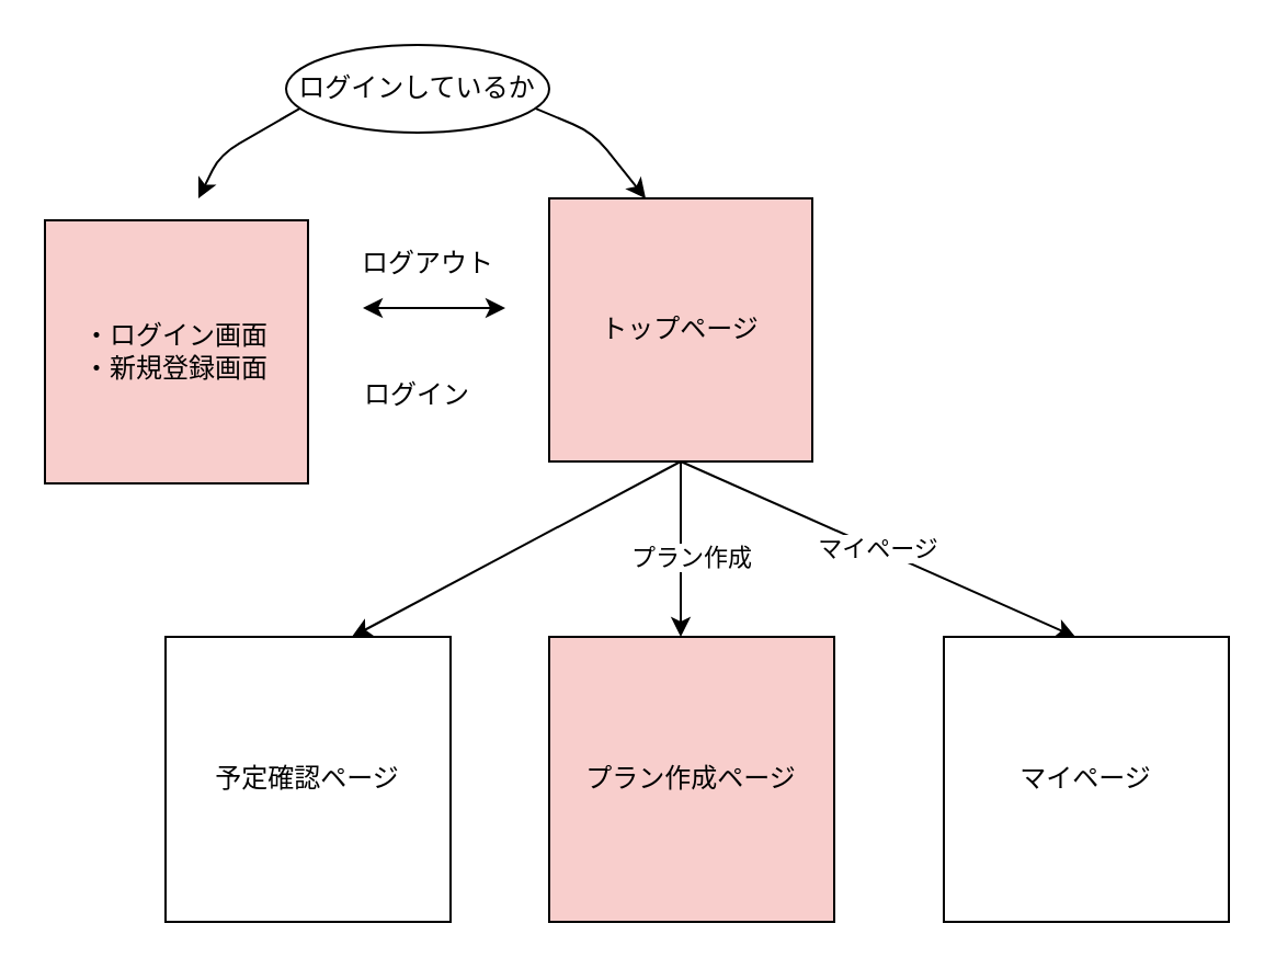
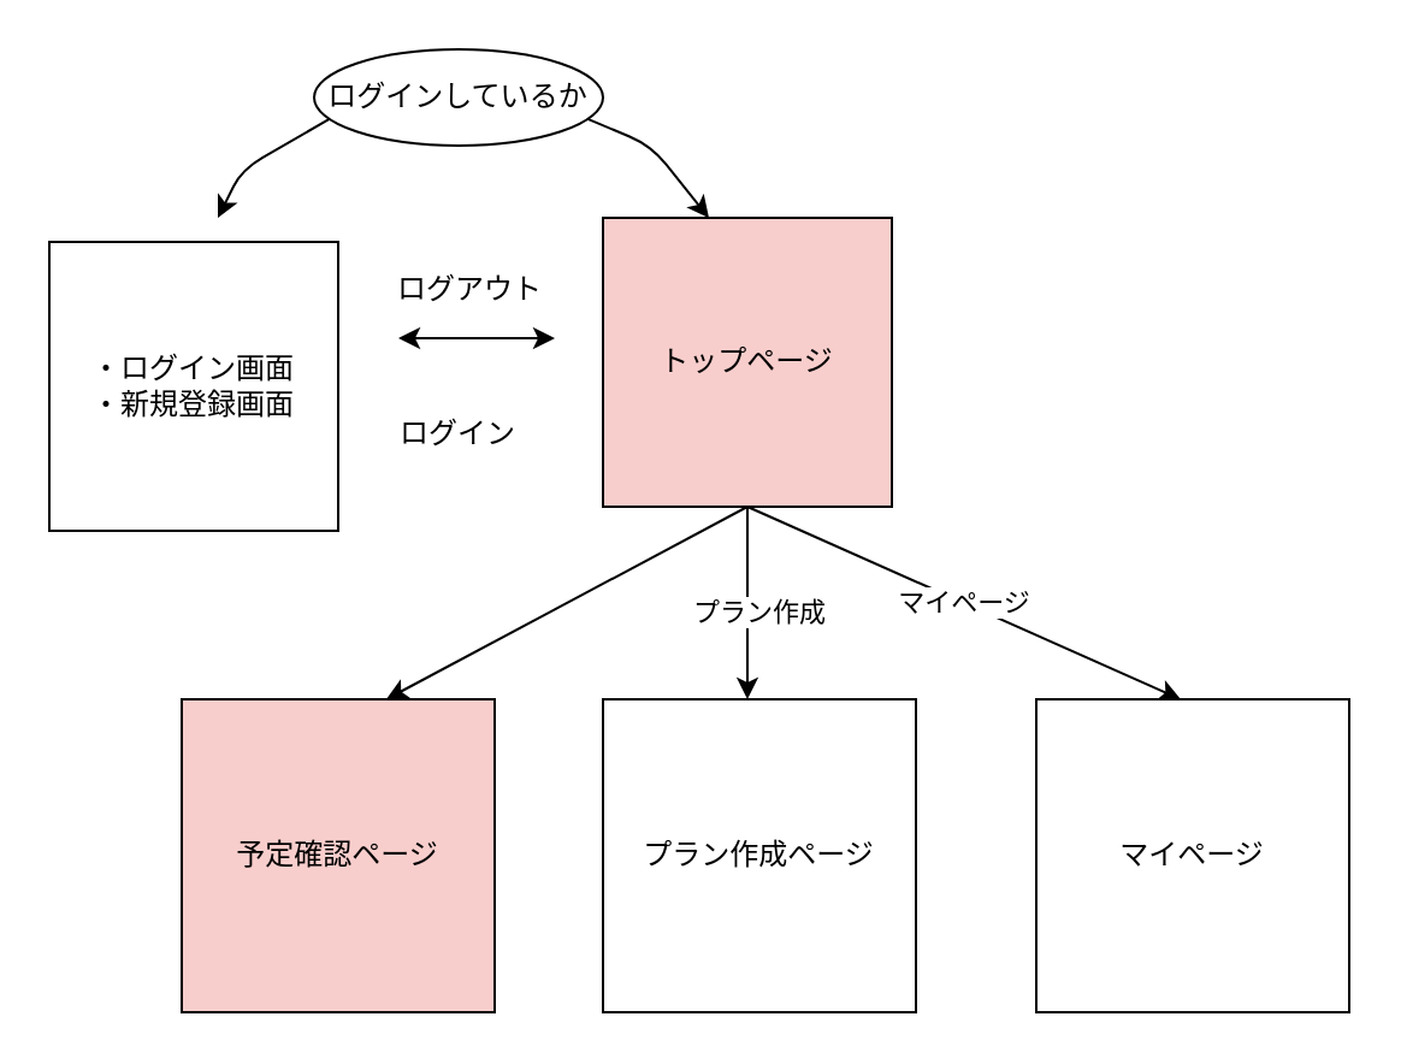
  <mxCell id="0" />
  <mxCell id="1" parent="0" />
- <mxCell id="2" value="・ログイン画面&lt;br&gt;・新規登録画面" style="whiteSpace=wrap;html=1;aspect=fixed;fillColor=#f8cecc;" parent="1" vertex="1"><mxGeometry x="20" y="100" width="120" height="120" as="geometry" /></mxCell>
+ <mxCell id="2" value="・ログイン画面&lt;br&gt;・新規登録画面" style="whiteSpace=wrap;html=1;aspect=fixed;" parent="1" vertex="1"><mxGeometry x="20" y="100" width="120" height="120" as="geometry" /></mxCell>
  <mxCell id="3" value="トップページ" style="whiteSpace=wrap;html=1;aspect=fixed;fillColor=#f8cecc;" parent="1" vertex="1"><mxGeometry x="250" y="90" width="120" height="120" as="geometry" /></mxCell>
  <mxCell id="4" value="ログインしているか" style="ellipse;whiteSpace=wrap;html=1;" parent="1" vertex="1"><mxGeometry x="130" y="20" width="120" height="40" as="geometry" /></mxCell>
  <mxCell id="5" value="" style="endArrow=classic;html=1;exitX=1;exitY=0.75;exitDx=0;exitDy=0;" parent="1" source="4" edge="1"><mxGeometry width="50" height="50" relative="1" as="geometry"><mxPoint x="244" y="80" as="sourcePoint" /><mxPoint x="294" y="90" as="targetPoint" /><Array as="points"><mxPoint x="270" y="60" /></Array></mxGeometry></mxCell>
  <mxCell id="6" value="" style="endArrow=classic;html=1;exitX=0;exitY=0.75;exitDx=0;exitDy=0;" parent="1" source="4" edge="1"><mxGeometry width="50" height="50" relative="1" as="geometry"><mxPoint x="190" y="90" as="sourcePoint" /><mxPoint x="90" y="90" as="targetPoint" /><Array as="points"><mxPoint x="100" y="70" /></Array></mxGeometry></mxCell>
  <mxCell id="7" value="" style="endArrow=classic;startArrow=classic;html=1;" edge="1" parent="1"><mxGeometry width="50" height="50" relative="1" as="geometry"><mxPoint x="165" y="140" as="sourcePoint" /><mxPoint x="230" y="140" as="targetPoint" /></mxGeometry></mxCell>
  <mxCell id="8" value="ログイン" style="text;html=1;strokeColor=none;fillColor=none;align=center;verticalAlign=middle;whiteSpace=wrap;rounded=0;" vertex="1" parent="1"><mxGeometry x="160" y="170" width="60" height="20" as="geometry" /></mxCell>
  <mxCell id="9" value="ログアウト" style="text;html=1;strokeColor=none;fillColor=none;align=center;verticalAlign=middle;whiteSpace=wrap;rounded=0;" vertex="1" parent="1"><mxGeometry x="160" y="110" width="70" height="20" as="geometry" /></mxCell>
  <mxCell id="10" value="マイページ" style="endArrow=classic;html=1;" edge="1" parent="1"><mxGeometry width="50" height="50" relative="1" as="geometry"><mxPoint x="310" y="210" as="sourcePoint" /><mxPoint x="490" y="290" as="targetPoint" /></mxGeometry></mxCell>
  <mxCell id="11" value="" style="endArrow=classic;html=1;exitX=0.5;exitY=1;exitDx=0;exitDy=0;" edge="1" parent="1" source="3"><mxGeometry width="50" height="50" relative="1" as="geometry"><mxPoint x="269" y="280" as="sourcePoint" /><mxPoint x="310" y="290" as="targetPoint" /></mxGeometry></mxCell>
  <mxCell id="12" value="プラン作成" style="edgeLabel;html=1;align=center;verticalAlign=middle;resizable=0;points=[];" vertex="1" connectable="0" parent="11"><mxGeometry x="0.075" y="4" relative="1" as="geometry"><mxPoint as="offset" /></mxGeometry></mxCell>
  <mxCell id="13" value="" style="endArrow=classic;html=1;exitX=0.5;exitY=1;exitDx=0;exitDy=0;" edge="1" parent="1" source="3"><mxGeometry width="50" height="50" relative="1" as="geometry"><mxPoint x="190" y="260" as="sourcePoint" /><mxPoint x="160" y="290" as="targetPoint" /></mxGeometry></mxCell>
- <mxCell id="14" value="予定確認ページ" style="whiteSpace=wrap;html=1;aspect=fixed;" vertex="1" parent="1"><mxGeometry x="75" y="290" width="130" height="130" as="geometry" /></mxCell>
- <mxCell id="15" value="プラン作成ページ" style="whiteSpace=wrap;html=1;aspect=fixed;fillColor=#f8cecc;" vertex="1" parent="1"><mxGeometry x="250" y="290" width="130" height="130" as="geometry" /></mxCell>
+ <mxCell id="14" value="予定確認ページ" style="whiteSpace=wrap;html=1;aspect=fixed;fillColor=#f8cecc;" vertex="1" parent="1"><mxGeometry x="75" y="290" width="130" height="130" as="geometry" /></mxCell>
+ <mxCell id="15" value="プラン作成ページ" style="whiteSpace=wrap;html=1;aspect=fixed;" vertex="1" parent="1"><mxGeometry x="250" y="290" width="130" height="130" as="geometry" /></mxCell>
  <mxCell id="16" value="マイページ" style="whiteSpace=wrap;html=1;aspect=fixed;" vertex="1" parent="1"><mxGeometry x="430" y="290" width="130" height="130" as="geometry" /></mxCell>
